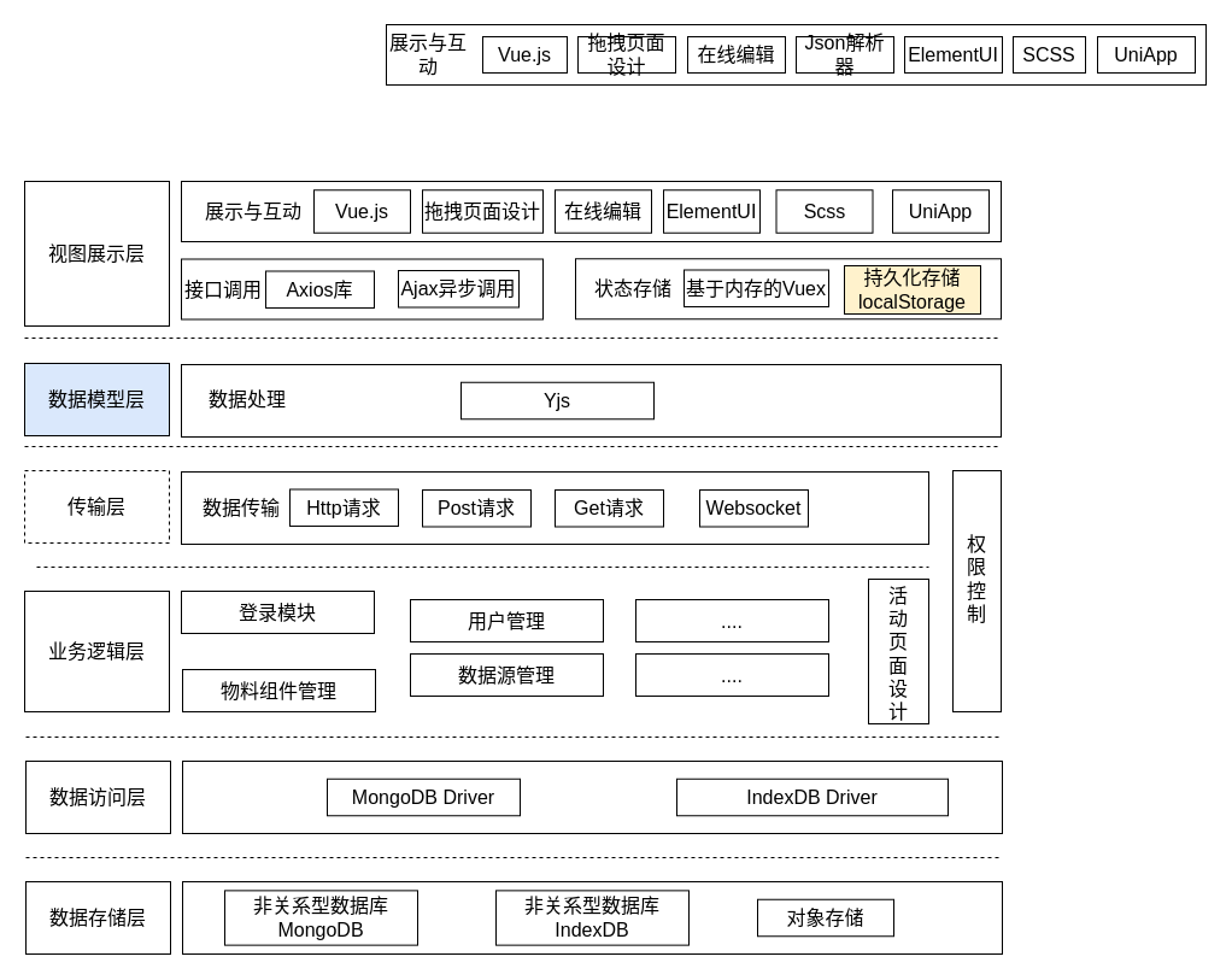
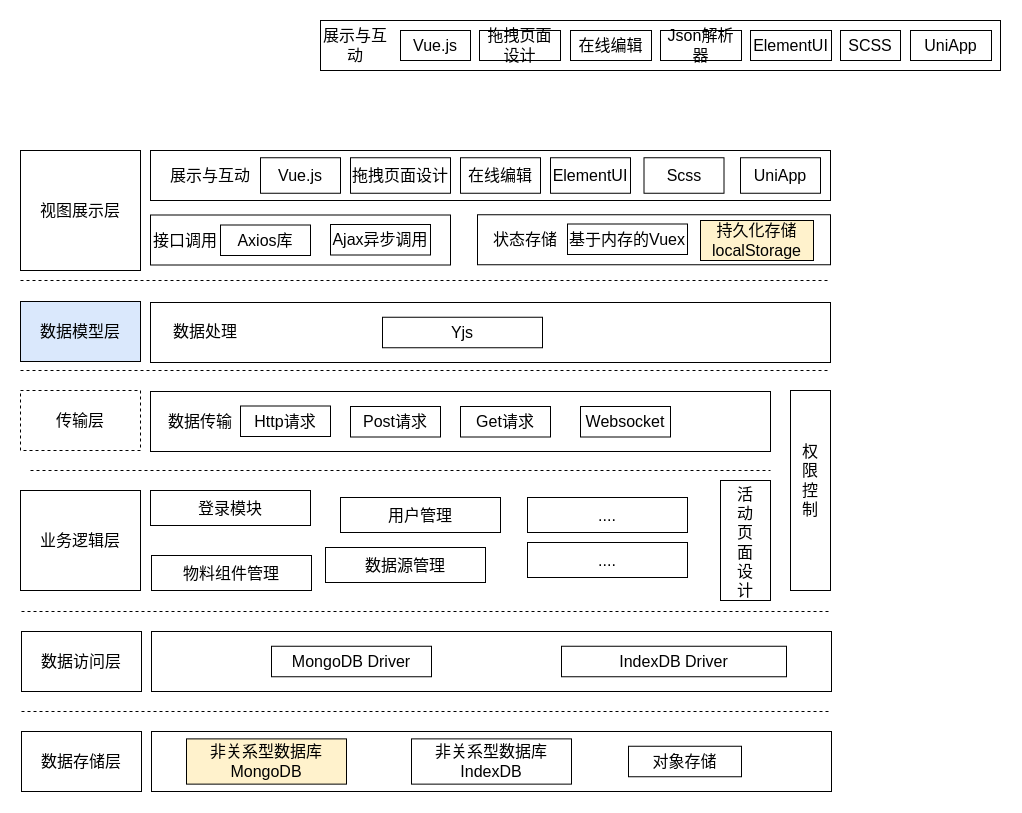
  <mxCell id="0" />
  <mxCell id="1" parent="0" />
  <mxCell id="2" value="视图展示层" style="rounded=0;whiteSpace=wrap;html=1;fontSize=16;" vertex="1" parent="1"><mxGeometry x="20" y="150" width="120" height="120" as="geometry" /></mxCell>
  <mxCell id="3" value="&lt;p style=&quot;margin: 0pt 0pt 0.0pt; text-align: justify; font-family: &amp;quot;Times New Roman&amp;quot;; font-size: 16px;&quot; class=&quot;MsoNormal&quot;&gt;传输层&lt;/p&gt;" style="rounded=0;whiteSpace=wrap;html=1;fontSize=16;dashed=1;" vertex="1" parent="1"><mxGeometry x="20" y="390" width="120" height="60" as="geometry" /></mxCell>
  <mxCell id="4" value="&lt;p style=&quot;margin: 0pt 0pt 0.0pt; text-align: justify; font-family: &amp;quot;Times New Roman&amp;quot;; font-size: 16px;&quot; class=&quot;MsoNormal&quot;&gt;业务逻辑层&lt;/p&gt;" style="rounded=0;whiteSpace=wrap;html=1;fontSize=16;" vertex="1" parent="1"><mxGeometry x="20" y="490" width="120" height="100" as="geometry" /></mxCell>
  <mxCell id="5" value="&lt;p style=&quot;margin: 0pt 0pt 0.0pt; text-align: justify; font-family: &amp;quot;Times New Roman&amp;quot;; font-size: 16px;&quot; class=&quot;MsoNormal&quot;&gt;数据访问层&lt;/p&gt;" style="rounded=0;whiteSpace=wrap;html=1;fontSize=16;" vertex="1" parent="1"><mxGeometry x="21" y="631" width="120" height="60" as="geometry" /></mxCell>
  <mxCell id="6" value="&lt;p style=&quot;margin: 0pt 0pt 0.0pt; text-align: justify; font-family: &amp;quot;Times New Roman&amp;quot;; font-size: 16px;&quot; class=&quot;MsoNormal&quot;&gt;数据存储层&lt;/p&gt;" style="rounded=0;whiteSpace=wrap;html=1;fontSize=16;" vertex="1" parent="1"><mxGeometry x="21" y="731" width="120" height="60" as="geometry" /></mxCell>
  <mxCell id="7" value="&lt;p style=&quot;margin: 0pt 0pt 0.0pt; text-align: justify; font-family: &amp;quot;Times New Roman&amp;quot;; font-size: 16px;&quot; class=&quot;MsoNormal&quot;&gt;数据模型层&lt;/p&gt;" style="rounded=0;whiteSpace=wrap;html=1;fontSize=16;fillColor=#dae8fc;" vertex="1" parent="1"><mxGeometry x="20" y="301" width="120" height="60" as="geometry" /></mxCell>
  <mxCell id="8" value="" style="rounded=0;whiteSpace=wrap;html=1;fontSize=16;" vertex="1" parent="1"><mxGeometry x="150" y="214.5" width="300" height="50" as="geometry" /></mxCell>
  <mxCell id="9" value="" style="group;fontSize=16;" vertex="1" connectable="0" parent="1"><mxGeometry x="320" y="20" width="680" height="50" as="geometry" /></mxCell>
  <mxCell id="10" value="" style="rounded=0;whiteSpace=wrap;html=1;fontSize=16;" vertex="1" parent="9"><mxGeometry width="680" height="50" as="geometry" /></mxCell>
  <mxCell id="11" value="" style="group;fontSize=16;" vertex="1" connectable="0" parent="9"><mxGeometry y="10" width="671" height="30" as="geometry" /></mxCell>
  <mxCell id="12" value="展示与互动" style="text;html=1;strokeColor=none;fillColor=none;align=center;verticalAlign=middle;whiteSpace=wrap;rounded=0;fontSize=16;" vertex="1" parent="11"><mxGeometry width="70" height="30" as="geometry" /></mxCell>
  <mxCell id="13" value="Vue.js" style="rounded=0;whiteSpace=wrap;html=1;fontSize=16;" vertex="1" parent="11"><mxGeometry x="80" width="70" height="30" as="geometry" /></mxCell>
  <mxCell id="14" value="拖拽页面设计" style="rounded=0;whiteSpace=wrap;html=1;fontSize=16;" vertex="1" parent="11"><mxGeometry x="159" width="81" height="30" as="geometry" /></mxCell>
  <mxCell id="15" value="在线编辑" style="rounded=0;whiteSpace=wrap;html=1;fontSize=16;" vertex="1" parent="11"><mxGeometry x="250" width="81" height="30" as="geometry" /></mxCell>
  <mxCell id="16" value="Json解析器" style="rounded=0;whiteSpace=wrap;html=1;fontSize=16;" vertex="1" parent="11"><mxGeometry x="340" width="81" height="30" as="geometry" /></mxCell>
  <mxCell id="17" value="ElementUI" style="rounded=0;whiteSpace=wrap;html=1;fontSize=16;" vertex="1" parent="11"><mxGeometry x="430" width="81" height="30" as="geometry" /></mxCell>
  <mxCell id="18" value="SCSS" style="rounded=0;whiteSpace=wrap;html=1;fontSize=16;" vertex="1" parent="11"><mxGeometry x="520" width="60" height="30" as="geometry" /></mxCell>
  <mxCell id="19" value="UniApp" style="rounded=0;whiteSpace=wrap;html=1;fontSize=16;" vertex="1" parent="11"><mxGeometry x="590" width="81" height="30" as="geometry" /></mxCell>
  <mxCell id="20" value="接口调用" style="text;html=1;strokeColor=none;fillColor=none;align=center;verticalAlign=middle;whiteSpace=wrap;rounded=0;fontSize=16;" vertex="1" parent="1"><mxGeometry x="150" y="224.5" width="70" height="30" as="geometry" /></mxCell>
  <mxCell id="21" value="Axios库" style="rounded=0;whiteSpace=wrap;html=1;fontSize=16;" vertex="1" parent="1"><mxGeometry x="220" y="224.5" width="90" height="30.5" as="geometry" /></mxCell>
  <mxCell id="22" value="Ajax异步调用" style="rounded=0;whiteSpace=wrap;html=1;fontSize=16;" vertex="1" parent="1"><mxGeometry x="330" y="224" width="100" height="30.5" as="geometry" /></mxCell>
  <mxCell id="23" value="" style="rounded=0;whiteSpace=wrap;html=1;fontSize=16;" vertex="1" parent="1"><mxGeometry x="477" y="214.25" width="353" height="50" as="geometry" /></mxCell>
  <mxCell id="24" value="状态存储" style="text;html=1;strokeColor=none;fillColor=none;align=center;verticalAlign=middle;whiteSpace=wrap;rounded=0;fontSize=16;" vertex="1" parent="1"><mxGeometry x="490" y="224" width="70" height="30" as="geometry" /></mxCell>
  <mxCell id="25" value="基于内存的Vuex" style="rounded=0;whiteSpace=wrap;html=1;fontSize=16;" vertex="1" parent="1"><mxGeometry x="567" y="223.5" width="120" height="30.5" as="geometry" /></mxCell>
  <mxCell id="26" value="持久化存储localStorage" style="rounded=0;whiteSpace=wrap;html=1;fontSize=16;fillColor=#fff2cc;" vertex="1" parent="1"><mxGeometry x="700" y="220" width="113" height="40" as="geometry" /></mxCell>
  <mxCell id="27" value="" style="rounded=0;whiteSpace=wrap;html=1;fontSize=16;" vertex="1" parent="1"><mxGeometry x="150" y="302" width="680" height="60" as="geometry" /></mxCell>
  <mxCell id="28" value="数据处理" style="text;html=1;strokeColor=none;fillColor=none;align=center;verticalAlign=middle;whiteSpace=wrap;rounded=0;fontSize=16;" vertex="1" parent="1"><mxGeometry x="160" y="316" width="90" height="30" as="geometry" /></mxCell>
  <mxCell id="29" value="Yjs" style="rounded=0;whiteSpace=wrap;html=1;fontSize=16;" vertex="1" parent="1"><mxGeometry x="382" y="316.75" width="160" height="30.5" as="geometry" /></mxCell>
  <mxCell id="30" value="" style="rounded=0;whiteSpace=wrap;html=1;fontSize=16;" vertex="1" parent="1"><mxGeometry x="150" y="391" width="620" height="60" as="geometry" /></mxCell>
  <mxCell id="31" value="数据传输" style="text;html=1;strokeColor=none;fillColor=none;align=center;verticalAlign=middle;whiteSpace=wrap;rounded=0;fontSize=16;" vertex="1" parent="1"><mxGeometry x="160" y="406" width="80" height="30" as="geometry" /></mxCell>
  <mxCell id="32" value="Http请求" style="rounded=0;whiteSpace=wrap;html=1;fontSize=16;" vertex="1" parent="1"><mxGeometry x="240" y="405.5" width="90" height="30.5" as="geometry" /></mxCell>
  <mxCell id="33" value="Post请求" style="rounded=0;whiteSpace=wrap;html=1;fontSize=16;" vertex="1" parent="1"><mxGeometry x="350" y="406" width="90" height="30.5" as="geometry" /></mxCell>
  <mxCell id="34" value="Get请求" style="rounded=0;whiteSpace=wrap;html=1;fontSize=16;" vertex="1" parent="1"><mxGeometry x="460" y="406" width="90" height="30.5" as="geometry" /></mxCell>
  <mxCell id="35" value="Websocket" style="rounded=0;whiteSpace=wrap;html=1;fontSize=16;" vertex="1" parent="1"><mxGeometry x="580" y="406" width="90" height="30.5" as="geometry" /></mxCell>
  <mxCell id="36" value="登录模块" style="rounded=0;whiteSpace=wrap;html=1;fontSize=16;" vertex="1" parent="1"><mxGeometry x="150" y="490" width="160" height="35" as="geometry" /></mxCell>
  <mxCell id="37" value="物料组件管理" style="rounded=0;whiteSpace=wrap;html=1;fontSize=16;" vertex="1" parent="1"><mxGeometry x="151" y="555" width="160" height="35" as="geometry" /></mxCell>
  <mxCell id="38" value="用户管理" style="rounded=0;whiteSpace=wrap;html=1;fontSize=16;" vertex="1" parent="1"><mxGeometry x="340" y="497" width="160" height="35" as="geometry" /></mxCell>
- <mxCell id="39" value="数据源管理" style="rounded=0;whiteSpace=wrap;html=1;fontSize=16;" vertex="1" parent="1"><mxGeometry x="340" y="542" width="160" height="35" as="geometry" /></mxCell>
+ <mxCell id="39" value="数据源管理" style="rounded=0;whiteSpace=wrap;html=1;fontSize=16;" vertex="1" parent="1"><mxGeometry x="325" y="547" width="160" height="35" as="geometry" /></mxCell>
  <mxCell id="40" value="...." style="rounded=0;whiteSpace=wrap;html=1;fontSize=16;" vertex="1" parent="1"><mxGeometry x="527" y="497" width="160" height="35" as="geometry" /></mxCell>
  <mxCell id="41" value="...." style="rounded=0;whiteSpace=wrap;html=1;fontSize=16;" vertex="1" parent="1"><mxGeometry x="527" y="542" width="160" height="35" as="geometry" /></mxCell>
  <mxCell id="42" value="" style="rounded=0;whiteSpace=wrap;html=1;fontSize=16;" vertex="1" parent="1"><mxGeometry x="720" y="480" width="50" height="120" as="geometry" /></mxCell>
  <mxCell id="43" value="活动页面设计" style="text;html=1;strokeColor=none;fillColor=none;align=center;verticalAlign=middle;whiteSpace=wrap;rounded=0;fontSize=16;" vertex="1" parent="1"><mxGeometry x="740" y="524.5" width="10" height="35" as="geometry" /></mxCell>
  <mxCell id="44" value="" style="rounded=0;whiteSpace=wrap;html=1;fontSize=16;" vertex="1" parent="1"><mxGeometry x="790" y="390" width="40" height="200" as="geometry" /></mxCell>
  <mxCell id="45" value="权限控制" style="text;html=1;strokeColor=none;fillColor=none;align=center;verticalAlign=middle;whiteSpace=wrap;rounded=0;fontSize=16;" vertex="1" parent="1"><mxGeometry x="805" y="462.5" width="10" height="35" as="geometry" /></mxCell>
  <mxCell id="46" value="" style="rounded=0;whiteSpace=wrap;html=1;fontSize=16;" vertex="1" parent="1"><mxGeometry x="151" y="631" width="680" height="60" as="geometry" /></mxCell>
  <mxCell id="47" value="MongoDB Driver" style="rounded=0;whiteSpace=wrap;html=1;fontSize=16;" vertex="1" parent="1"><mxGeometry x="271" y="645.75" width="160" height="30.5" as="geometry" /></mxCell>
  <mxCell id="48" value="IndexDB Driver" style="rounded=0;whiteSpace=wrap;html=1;fontSize=16;" vertex="1" parent="1"><mxGeometry x="561" y="645.75" width="225" height="30.5" as="geometry" /></mxCell>
  <mxCell id="49" value="" style="rounded=0;whiteSpace=wrap;html=1;fontSize=16;" vertex="1" parent="1"><mxGeometry x="151" y="731" width="680" height="60" as="geometry" /></mxCell>
- <mxCell id="50" value="非关系型数据库MongoDB" style="rounded=0;whiteSpace=wrap;html=1;fontSize=16;" vertex="1" parent="1"><mxGeometry x="186" y="738.38" width="160" height="45.25" as="geometry" /></mxCell>
+ <mxCell id="50" value="非关系型数据库MongoDB" style="rounded=0;whiteSpace=wrap;html=1;fontSize=16;fillColor=#fff2cc;" vertex="1" parent="1"><mxGeometry x="186" y="738.38" width="160" height="45.25" as="geometry" /></mxCell>
  <mxCell id="51" value="非关系型数据库IndexDB" style="rounded=0;whiteSpace=wrap;html=1;fontSize=16;" vertex="1" parent="1"><mxGeometry x="411" y="738.38" width="160" height="45.25" as="geometry" /></mxCell>
  <mxCell id="52" value="对象存储" style="rounded=0;whiteSpace=wrap;html=1;fontSize=16;" vertex="1" parent="1"><mxGeometry x="628" y="745.75" width="113" height="30.5" as="geometry" /></mxCell>
  <mxCell id="53" value="" style="endArrow=none;dashed=1;html=1;rounded=0;fontSize=16;" edge="1" parent="1"><mxGeometry width="50" height="50" relative="1" as="geometry"><mxPoint x="20" y="280" as="sourcePoint" /><mxPoint x="830" y="280" as="targetPoint" /></mxGeometry></mxCell>
  <mxCell id="54" value="" style="endArrow=none;dashed=1;html=1;rounded=0;fontSize=16;" edge="1" parent="1"><mxGeometry width="50" height="50" relative="1" as="geometry"><mxPoint x="20" y="370" as="sourcePoint" /><mxPoint x="830" y="370" as="targetPoint" /></mxGeometry></mxCell>
  <mxCell id="55" value="" style="endArrow=none;dashed=1;html=1;rounded=0;fontSize=16;" edge="1" parent="1"><mxGeometry width="50" height="50" relative="1" as="geometry"><mxPoint x="30" y="470" as="sourcePoint" /><mxPoint x="770" y="470" as="targetPoint" /></mxGeometry></mxCell>
  <mxCell id="56" value="" style="endArrow=none;dashed=1;html=1;rounded=0;fontSize=16;" edge="1" parent="1"><mxGeometry width="50" height="50" relative="1" as="geometry"><mxPoint x="21" y="711" as="sourcePoint" /><mxPoint x="831" y="711" as="targetPoint" /></mxGeometry></mxCell>
  <mxCell id="57" value="" style="endArrow=none;dashed=1;html=1;rounded=0;fontSize=16;" edge="1" parent="1"><mxGeometry width="50" height="50" relative="1" as="geometry"><mxPoint x="21" y="611" as="sourcePoint" /><mxPoint x="831" y="611" as="targetPoint" /></mxGeometry></mxCell>
  <mxCell id="58" value="" style="rounded=0;whiteSpace=wrap;html=1;" vertex="1" parent="1"><mxGeometry x="150" y="150" width="680" height="50" as="geometry" /></mxCell>
  <mxCell id="59" value="&lt;font style=&quot;font-size: 16px;&quot;&gt;展示与互动&lt;/font&gt;" style="text;html=1;align=center;verticalAlign=middle;whiteSpace=wrap;rounded=0;" vertex="1" parent="1"><mxGeometry x="160" y="160" width="100" height="30" as="geometry" /></mxCell>
  <mxCell id="60" value="Vue.js" style="rounded=0;whiteSpace=wrap;html=1;fontSize=16;" vertex="1" parent="1"><mxGeometry x="260" y="157.25" width="80" height="35.5" as="geometry" /></mxCell>
  <mxCell id="61" value="拖拽页面设计" style="rounded=0;whiteSpace=wrap;html=1;fontSize=16;" vertex="1" parent="1"><mxGeometry x="350" y="157.25" width="100" height="35.5" as="geometry" /></mxCell>
  <mxCell id="62" value="在线编辑" style="rounded=0;whiteSpace=wrap;html=1;fontSize=16;" vertex="1" parent="1"><mxGeometry x="460" y="157.25" width="80" height="35.5" as="geometry" /></mxCell>
  <mxCell id="63" value="ElementUI" style="rounded=0;whiteSpace=wrap;html=1;fontSize=16;" vertex="1" parent="1"><mxGeometry x="550" y="157.25" width="80" height="35.5" as="geometry" /></mxCell>
  <mxCell id="64" value="Scss" style="rounded=0;whiteSpace=wrap;html=1;fontSize=16;" vertex="1" parent="1"><mxGeometry x="643.5" y="157.25" width="80" height="35.5" as="geometry" /></mxCell>
  <mxCell id="65" value="UniApp" style="rounded=0;whiteSpace=wrap;html=1;fontSize=16;" vertex="1" parent="1"><mxGeometry x="740" y="157.25" width="80" height="35.5" as="geometry" /></mxCell>
